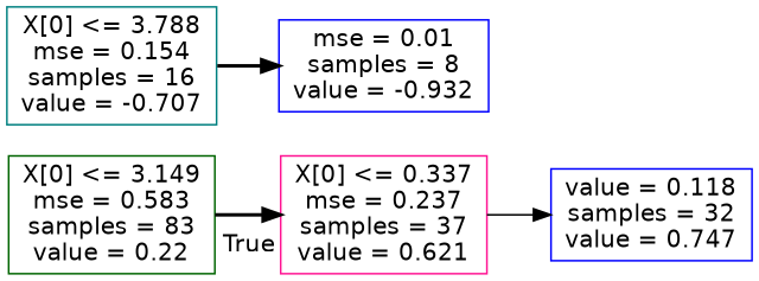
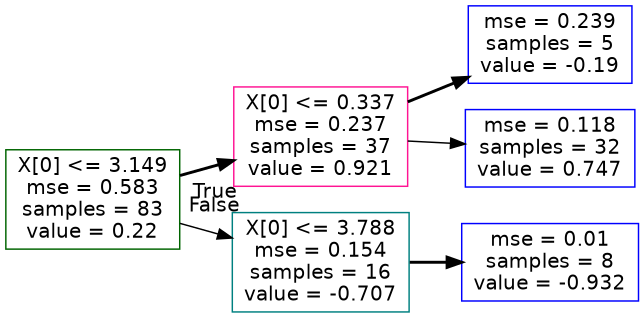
  digraph {
    fontname="DejaVu Sans"
    rankdir=LR
    node [color=blue fontname="DejaVu Sans" shape=box]
    edge [fontname="DejaVu Sans" style=bold]
    n1 [color=darkgreen label="X[0] <= 3.149\nmse = 0.583\nsamples = 83\nvalue = 0.22"]
-   n2 [color=deeppink label="X[0] <= 0.337\nmse = 0.237\nsamples = 37\nvalue = 0.621"]
+   n2 [color=deeppink label="X[0] <= 0.337\nmse = 0.237\nsamples = 37\nvalue = 0.921"]
    n3 [color=teal label="X[0] <= 3.788\nmse = 0.154\nsamples = 16\nvalue = -0.707"]
-   n5 [label="value = 0.118\nsamples = 32\nvalue = 0.747"]
+   n4 [label="mse = 0.239\nsamples = 5\nvalue = -0.19"]
+   n5 [label="mse = 0.118\nsamples = 32\nvalue = 0.747"]
    n6 [label="mse = 0.01\nsamples = 8\nvalue = -0.932"]
    n1 -> n2 [headlabel=True labelangle=45 labeldistance=2.5]
+   n1 -> n3 [headlabel=False labelangle=-45 labeldistance=2.5 style=solid]
+   n2 -> n4
    n2 -> n5 [style=solid]
    n3 -> n6
  }
